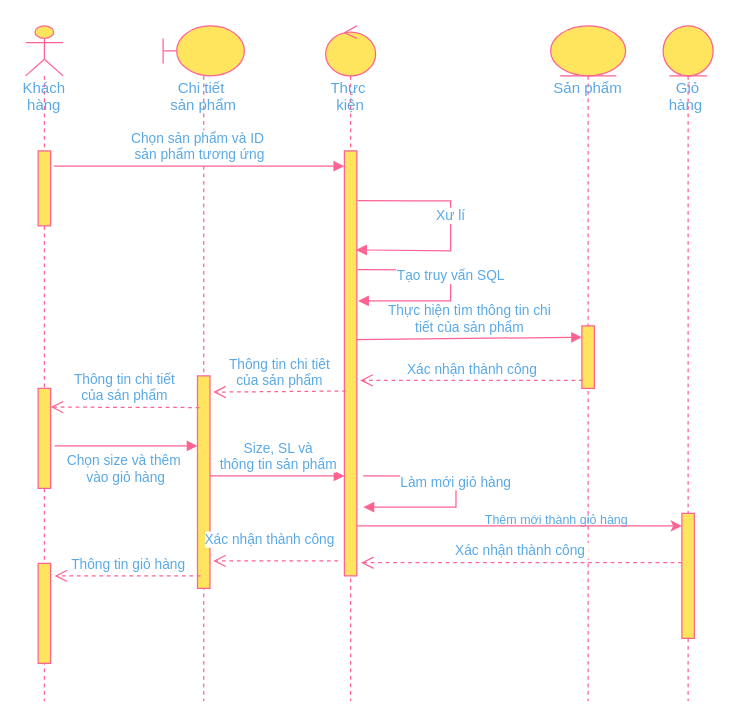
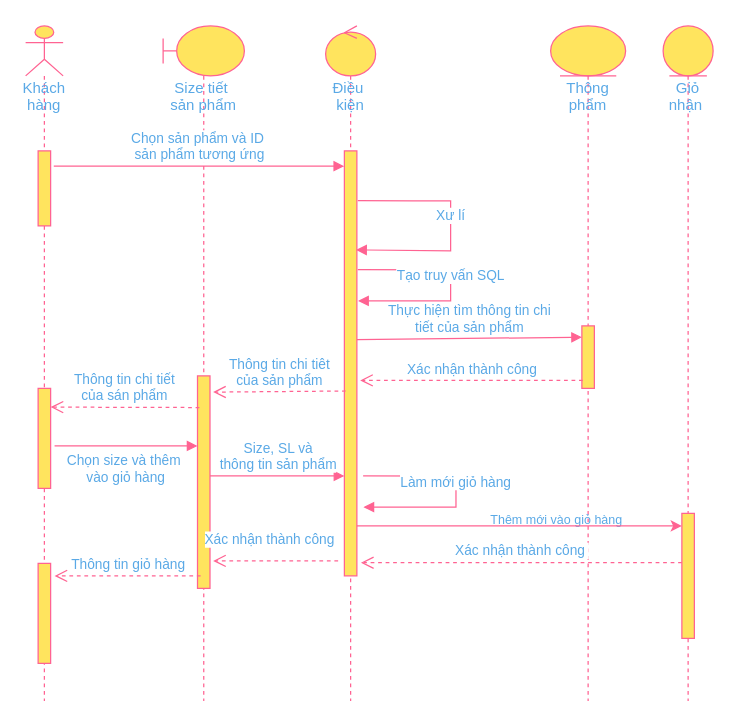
  <mxCell id="0" />
  <mxCell id="1" parent="0" />
  <mxCell id="2" value="Khách hàng" style="shape=umlLifeline;participant=umlActor;perimeter=lifelinePerimeter;whiteSpace=wrap;html=1;container=1;collapsible=0;recursiveResize=0;verticalAlign=top;spacingTop=36;outlineConnect=0;size=40;fillColor=#FFE45E;strokeColor=#FF6392;fontColor=#5AA9E6;" parent="1" vertex="1"><mxGeometry x="20" y="20" width="30" height="540" as="geometry" /></mxCell>
  <mxCell id="3" value="" style="html=1;points=[];perimeter=orthogonalPerimeter;fillColor=#FFE45E;strokeColor=#FF6392;fontColor=#5AA9E6;" parent="2" vertex="1"><mxGeometry x="10" y="100" width="10" height="60" as="geometry" /></mxCell>
  <mxCell id="4" value="" style="html=1;points=[];perimeter=orthogonalPerimeter;fillColor=#FFE45E;strokeColor=#FF6392;fontColor=#5AA9E6;" parent="2" vertex="1"><mxGeometry x="10" y="290" width="10" height="80" as="geometry" /></mxCell>
  <mxCell id="5" value="" style="html=1;points=[];perimeter=orthogonalPerimeter;fillColor=#FFE45E;strokeColor=#FF6392;fontColor=#5AA9E6;" parent="2" vertex="1"><mxGeometry x="10" y="430" width="10" height="80" as="geometry" /></mxCell>
- <mxCell id="6" value="Chi tiết&amp;nbsp;&lt;br&gt;sản phẩm" style="shape=umlLifeline;participant=umlBoundary;perimeter=lifelinePerimeter;whiteSpace=wrap;html=1;container=1;collapsible=0;recursiveResize=0;verticalAlign=top;spacingTop=36;outlineConnect=0;fillColor=#FFE45E;strokeColor=#FF6392;fontColor=#5AA9E6;" parent="1" vertex="1"><mxGeometry x="130" y="20" width="65" height="540" as="geometry" /></mxCell>
+ <mxCell id="6" value="Size tiết&amp;nbsp;&lt;br&gt;sản phẩm" style="shape=umlLifeline;participant=umlBoundary;perimeter=lifelinePerimeter;whiteSpace=wrap;html=1;container=1;collapsible=0;recursiveResize=0;verticalAlign=top;spacingTop=36;outlineConnect=0;fillColor=#FFE45E;strokeColor=#FF6392;fontColor=#5AA9E6;" parent="1" vertex="1"><mxGeometry x="130" y="20" width="65" height="540" as="geometry" /></mxCell>
  <mxCell id="7" value="" style="html=1;points=[];perimeter=orthogonalPerimeter;fillColor=#FFE45E;strokeColor=#FF6392;fontColor=#5AA9E6;" parent="6" vertex="1"><mxGeometry x="27.5" y="280" width="10" height="170" as="geometry" /></mxCell>
- <mxCell id="8" value="Thực&amp;nbsp;&lt;br&gt;kiện" style="shape=umlLifeline;participant=umlControl;perimeter=lifelinePerimeter;whiteSpace=wrap;html=1;container=1;collapsible=0;recursiveResize=0;verticalAlign=top;spacingTop=36;outlineConnect=0;fillColor=#FFE45E;strokeColor=#FF6392;fontColor=#5AA9E6;" parent="1" vertex="1"><mxGeometry x="260" y="20" width="40" height="540" as="geometry" /></mxCell>
+ <mxCell id="8" value="Điều&amp;nbsp;&lt;br&gt;kiện" style="shape=umlLifeline;participant=umlControl;perimeter=lifelinePerimeter;whiteSpace=wrap;html=1;container=1;collapsible=0;recursiveResize=0;verticalAlign=top;spacingTop=36;outlineConnect=0;fillColor=#FFE45E;strokeColor=#FF6392;fontColor=#5AA9E6;" parent="1" vertex="1"><mxGeometry x="260" y="20" width="40" height="540" as="geometry" /></mxCell>
  <mxCell id="9" value="" style="html=1;points=[];perimeter=orthogonalPerimeter;fillColor=#FFE45E;strokeColor=#FF6392;fontColor=#5AA9E6;" parent="8" vertex="1"><mxGeometry x="15" y="100" width="10" height="340" as="geometry" /></mxCell>
  <mxCell id="10" value="Xư lí" style="html=1;verticalAlign=bottom;endArrow=block;rounded=0;exitX=1.072;exitY=0.117;exitDx=0;exitDy=0;exitPerimeter=0;entryX=0.944;entryY=0.233;entryDx=0;entryDy=0;entryPerimeter=0;strokeColor=#FF6392;fontColor=#5AA9E6;" parent="8" source="9" target="9" edge="1"><mxGeometry width="80" relative="1" as="geometry"><mxPoint x="10" y="250" as="sourcePoint" /><mxPoint x="70" y="180" as="targetPoint" /><Array as="points"><mxPoint x="70" y="140" /><mxPoint x="100" y="140" /><mxPoint x="100" y="180" /></Array></mxGeometry></mxCell>
- <mxCell id="11" value="Sản phẩm" style="shape=umlLifeline;participant=umlEntity;perimeter=lifelinePerimeter;whiteSpace=wrap;html=1;container=1;collapsible=0;recursiveResize=0;verticalAlign=top;spacingTop=36;outlineConnect=0;fillColor=#FFE45E;strokeColor=#FF6392;fontColor=#5AA9E6;" parent="1" vertex="1"><mxGeometry x="440" y="20" width="60" height="540" as="geometry" /></mxCell>
+ <mxCell id="11" value="Thông phẩm" style="shape=umlLifeline;participant=umlEntity;perimeter=lifelinePerimeter;whiteSpace=wrap;html=1;container=1;collapsible=0;recursiveResize=0;verticalAlign=top;spacingTop=36;outlineConnect=0;fillColor=#FFE45E;strokeColor=#FF6392;fontColor=#5AA9E6;" parent="1" vertex="1"><mxGeometry x="440" y="20" width="60" height="540" as="geometry" /></mxCell>
  <mxCell id="12" value="" style="html=1;points=[];perimeter=orthogonalPerimeter;fillColor=#FFE45E;strokeColor=#FF6392;fontColor=#5AA9E6;" parent="11" vertex="1"><mxGeometry x="25" y="240" width="10" height="50" as="geometry" /></mxCell>
- <mxCell id="13" value="&lt;font size=&quot;1&quot;&gt;Thêm mới thành giỏ hàng&lt;/font&gt;" style="text;html=1;strokeColor=none;fillColor=none;align=center;verticalAlign=middle;whiteSpace=wrap;rounded=0;fontColor=#5AA9E6;" parent="11" vertex="1"><mxGeometry x="-115" y="380" width="240" height="30" as="geometry" /></mxCell>
- <mxCell id="14" value="Giỏ&lt;br&gt;hàng&amp;nbsp;" style="shape=umlLifeline;participant=umlEntity;perimeter=lifelinePerimeter;whiteSpace=wrap;html=1;container=1;collapsible=0;recursiveResize=0;verticalAlign=top;spacingTop=36;outlineConnect=0;fillColor=#FFE45E;strokeColor=#FF6392;fontColor=#5AA9E6;" parent="1" vertex="1"><mxGeometry x="530" y="20" width="40" height="540" as="geometry" /></mxCell>
+ <mxCell id="13" value="&lt;font size=&quot;1&quot;&gt;Thêm mới vào giỏ hàng&lt;/font&gt;" style="text;html=1;strokeColor=none;fillColor=none;align=center;verticalAlign=middle;whiteSpace=wrap;rounded=0;fontColor=#5AA9E6;" parent="11" vertex="1"><mxGeometry x="-115" y="380" width="240" height="30" as="geometry" /></mxCell>
+ <mxCell id="14" value="Giỏ&lt;br&gt;nhận&amp;nbsp;" style="shape=umlLifeline;participant=umlEntity;perimeter=lifelinePerimeter;whiteSpace=wrap;html=1;container=1;collapsible=0;recursiveResize=0;verticalAlign=top;spacingTop=36;outlineConnect=0;fillColor=#FFE45E;strokeColor=#FF6392;fontColor=#5AA9E6;" parent="1" vertex="1"><mxGeometry x="530" y="20" width="40" height="540" as="geometry" /></mxCell>
  <mxCell id="15" value="" style="html=1;points=[];perimeter=orthogonalPerimeter;fillColor=#FFE45E;strokeColor=#FF6392;fontColor=#5AA9E6;" parent="14" vertex="1"><mxGeometry x="15" y="390" width="10" height="100" as="geometry" /></mxCell>
  <mxCell id="16" value="Thông tin chi tiêt&lt;br&gt;của sản phẩm" style="html=1;verticalAlign=bottom;endArrow=open;dashed=1;endSize=8;rounded=0;exitX=0.112;exitY=0.565;exitDx=0;exitDy=0;exitPerimeter=0;strokeColor=#FF6392;fontColor=#5AA9E6;" parent="1" source="9" edge="1"><mxGeometry relative="1" as="geometry"><mxPoint x="270" y="313" as="sourcePoint" /><mxPoint x="170" y="313" as="targetPoint" /><Array as="points" /></mxGeometry></mxCell>
  <mxCell id="17" value="Thông tin chi tiết&lt;br&gt;của sán phẩm" style="html=1;verticalAlign=bottom;endArrow=open;dashed=1;endSize=8;rounded=0;exitX=0.15;exitY=0.149;exitDx=0;exitDy=0;exitPerimeter=0;strokeColor=#FF6392;fontColor=#5AA9E6;" parent="1" source="7" edge="1"><mxGeometry relative="1" as="geometry"><mxPoint x="350" y="270" as="sourcePoint" /><mxPoint x="40" y="325" as="targetPoint" /></mxGeometry></mxCell>
  <mxCell id="18" value="Xác nhận thành công" style="html=1;verticalAlign=bottom;endArrow=open;dashed=1;endSize=8;rounded=0;exitX=0.072;exitY=0.873;exitDx=0;exitDy=0;exitPerimeter=0;entryX=1.264;entryY=0.54;entryDx=0;entryDy=0;entryPerimeter=0;strokeColor=#FF6392;fontColor=#5AA9E6;" parent="1" source="12" target="9" edge="1"><mxGeometry relative="1" as="geometry"><mxPoint x="350" y="270" as="sourcePoint" /><mxPoint x="290" y="304" as="targetPoint" /></mxGeometry></mxCell>
  <mxCell id="19" value="" style="edgeStyle=orthogonalEdgeStyle;rounded=0;orthogonalLoop=1;jettySize=auto;html=1;strokeColor=#FF6392;fontColor=#5AA9E6;" parent="1" source="9" target="15" edge="1"><mxGeometry relative="1" as="geometry"><Array as="points"><mxPoint x="420" y="420" /><mxPoint x="420" y="420" /></Array></mxGeometry></mxCell>
  <mxCell id="20" value="Xác nhận thành công&amp;nbsp;" style="html=1;verticalAlign=bottom;endArrow=open;dashed=1;endSize=8;rounded=0;entryX=1.328;entryY=0.969;entryDx=0;entryDy=0;entryPerimeter=0;strokeColor=#FF6392;fontColor=#5AA9E6;" parent="1" source="15" target="9" edge="1"><mxGeometry relative="1" as="geometry"><mxPoint x="540" y="450" as="sourcePoint" /><mxPoint x="290" y="450" as="targetPoint" /></mxGeometry></mxCell>
  <mxCell id="21" value="Chọn size và thêm&amp;nbsp;&lt;br&gt;vào giỏ hàng" style="html=1;verticalAlign=bottom;endArrow=block;rounded=0;exitX=1.316;exitY=0.576;exitDx=0;exitDy=0;exitPerimeter=0;strokeColor=#FF6392;fontColor=#5AA9E6;" parent="1" source="4" target="7" edge="1"><mxGeometry x="-0.006" y="-34" width="80" relative="1" as="geometry"><mxPoint x="270" y="450" as="sourcePoint" /><mxPoint x="350" y="450" as="targetPoint" /><mxPoint as="offset" /></mxGeometry></mxCell>
  <mxCell id="22" value="Size, SL và&lt;br&gt;thông tin sản phẩm" style="html=1;verticalAlign=bottom;endArrow=block;rounded=0;strokeColor=#FF6392;fontColor=#5AA9E6;" parent="1" source="7" target="9" edge="1"><mxGeometry width="80" relative="1" as="geometry"><mxPoint x="170" y="415" as="sourcePoint" /><mxPoint x="350" y="450" as="targetPoint" /><Array as="points"><mxPoint x="220" y="380" /></Array></mxGeometry></mxCell>
  <mxCell id="23" value="Xác nhận thành công" style="html=1;verticalAlign=bottom;endArrow=open;dashed=1;endSize=8;rounded=0;strokeColor=#FF6392;fontColor=#5AA9E6;" parent="1" edge="1"><mxGeometry x="0.09" y="-8" relative="1" as="geometry"><mxPoint x="270" y="448" as="sourcePoint" /><mxPoint x="170" y="448" as="targetPoint" /><Array as="points"><mxPoint x="200" y="448" /></Array><mxPoint as="offset" /></mxGeometry></mxCell>
  <mxCell id="24" value="Thông tin giỏ hàng" style="html=1;verticalAlign=bottom;endArrow=open;dashed=1;endSize=8;rounded=0;entryX=1.316;entryY=0.125;entryDx=0;entryDy=0;entryPerimeter=0;strokeColor=#FF6392;fontColor=#5AA9E6;" parent="1" target="5" edge="1"><mxGeometry relative="1" as="geometry"><mxPoint x="160" y="460" as="sourcePoint" /><mxPoint x="270" y="450" as="targetPoint" /></mxGeometry></mxCell>
  <mxCell id="25" value="Tạo truy vấn SQL" style="html=1;verticalAlign=bottom;endArrow=block;rounded=0;exitX=1.072;exitY=0.117;exitDx=0;exitDy=0;exitPerimeter=0;strokeColor=#FF6392;fontColor=#5AA9E6;" parent="1" edge="1"><mxGeometry x="0.014" width="80" relative="1" as="geometry"><mxPoint x="285.72" y="215" as="sourcePoint" /><mxPoint x="286" y="240" as="targetPoint" /><Array as="points"><mxPoint x="360" y="215.22" /><mxPoint x="360" y="240" /><mxPoint x="320" y="240" /></Array><mxPoint as="offset" /></mxGeometry></mxCell>
  <mxCell id="26" value="Làm mới giỏ hàng" style="html=1;verticalAlign=bottom;endArrow=block;rounded=0;exitX=1.072;exitY=0.117;exitDx=0;exitDy=0;exitPerimeter=0;strokeColor=#FF6392;fontColor=#5AA9E6;" parent="1" edge="1"><mxGeometry x="0.014" width="80" relative="1" as="geometry"><mxPoint x="290" y="380" as="sourcePoint" /><mxPoint x="290.28" y="405" as="targetPoint" /><Array as="points"><mxPoint x="364.28" y="380.22" /><mxPoint x="364.28" y="405" /><mxPoint x="324.28" y="405" /></Array><mxPoint as="offset" /></mxGeometry></mxCell>
  <mxCell id="27" value="Thực hiện tìm thông tin chi&lt;br&gt;tiết của sản phẩm" style="html=1;verticalAlign=bottom;endArrow=block;rounded=0;fontSize=11;exitX=1.008;exitY=0.444;exitDx=0;exitDy=0;exitPerimeter=0;entryX=0.008;entryY=0.182;entryDx=0;entryDy=0;entryPerimeter=0;strokeColor=#FF6392;fontColor=#5AA9E6;" parent="1" source="9" target="12" edge="1"><mxGeometry width="80" relative="1" as="geometry"><mxPoint x="270" y="340" as="sourcePoint" /><mxPoint x="350" y="340" as="targetPoint" /></mxGeometry></mxCell>
  <mxCell id="28" value="Chọn sản phẩm và ID&amp;nbsp;&lt;br&gt;sản phẩm tương ứng" style="html=1;verticalAlign=bottom;endArrow=block;rounded=0;fontSize=11;exitX=1.252;exitY=0.202;exitDx=0;exitDy=0;exitPerimeter=0;entryX=-0.016;entryY=0.036;entryDx=0;entryDy=0;entryPerimeter=0;strokeColor=#FF6392;fontColor=#5AA9E6;" parent="1" source="3" target="9" edge="1"><mxGeometry width="80" relative="1" as="geometry"><mxPoint x="270" y="150" as="sourcePoint" /><mxPoint x="350" y="150" as="targetPoint" /></mxGeometry></mxCell>
